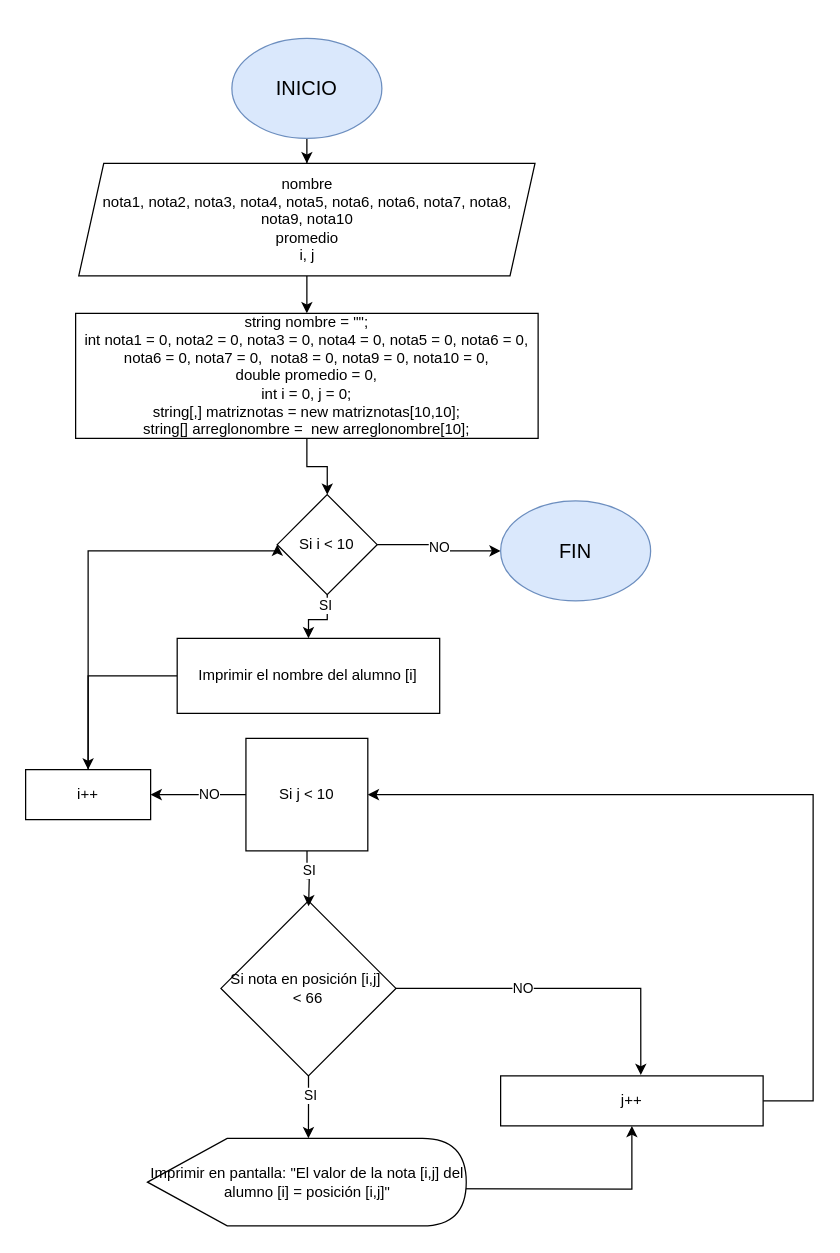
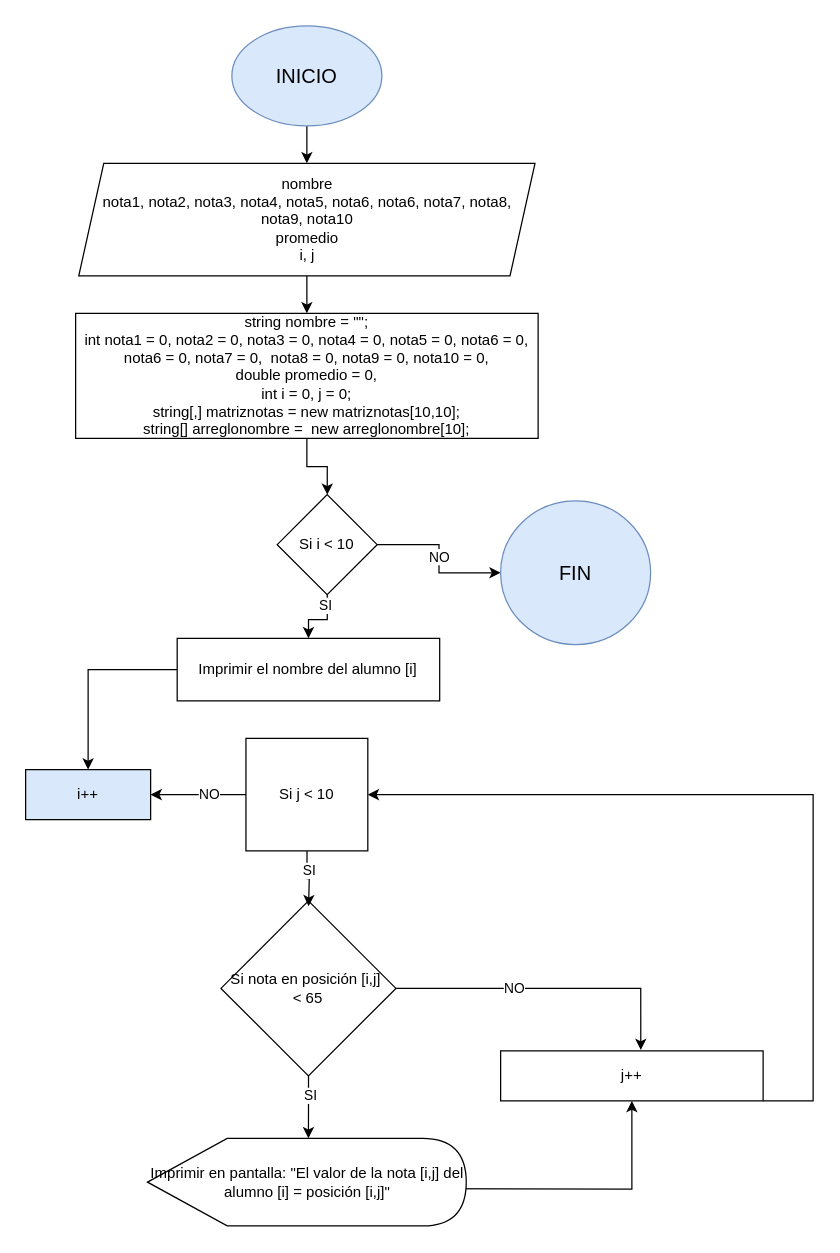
  <mxCell id="0" />
  <mxCell id="1" parent="0" />
  <mxCell id="2" style="edgeStyle=orthogonalEdgeStyle;rounded=0;orthogonalLoop=1;jettySize=auto;html=1;entryX=0.5;entryY=0;entryDx=0;entryDy=0;" parent="1" source="3" target="5" edge="1"><mxGeometry relative="1" as="geometry" /></mxCell>
- <mxCell id="3" value="&lt;font style=&quot;font-size: 16px;&quot;&gt;INICIO&lt;/font&gt;" style="ellipse;whiteSpace=wrap;html=1;fillColor=#dae8fc;strokeColor=#6c8ebf;" parent="1" vertex="1"><mxGeometry x="185" y="30" width="120" height="80" as="geometry" /></mxCell>
+ <mxCell id="3" value="&lt;font style=&quot;font-size: 16px;&quot;&gt;INICIO&lt;/font&gt;" style="ellipse;whiteSpace=wrap;html=1;fillColor=#dae8fc;strokeColor=#6c8ebf;" parent="1" vertex="1"><mxGeometry x="185" y="20" width="120" height="80" as="geometry" /></mxCell>
  <mxCell id="4" style="edgeStyle=orthogonalEdgeStyle;rounded=0;orthogonalLoop=1;jettySize=auto;html=1;entryX=0.5;entryY=0;entryDx=0;entryDy=0;" parent="1" source="5" target="7" edge="1"><mxGeometry relative="1" as="geometry" /></mxCell>
  <mxCell id="5" value="nombre&lt;div&gt;nota1, nota2, nota3, nota4, nota5, nota6, nota6, nota7, nota8, nota9, nota10&lt;/div&gt;&lt;div&gt;promedio&lt;/div&gt;&lt;div&gt;i, j&lt;/div&gt;" style="shape=parallelogram;perimeter=parallelogramPerimeter;whiteSpace=wrap;html=1;fixedSize=1;" parent="1" vertex="1"><mxGeometry x="62.5" y="130" width="365" height="90" as="geometry" /></mxCell>
  <mxCell id="6" style="edgeStyle=orthogonalEdgeStyle;rounded=0;orthogonalLoop=1;jettySize=auto;html=1;" parent="1" source="7" target="23" edge="1"><mxGeometry relative="1" as="geometry" /></mxCell>
  <mxCell id="7" value="string nombre = &quot;&quot;;&lt;div&gt;int nota1 = 0, nota2 = 0, nota3 = 0, nota4 = 0, nota5 = 0, nota6 = 0, nota6 = 0, nota7 = 0,&amp;nbsp; nota8 = 0, nota9 = 0, nota10 = 0,&lt;/div&gt;&lt;div&gt;double promedio = 0,&lt;/div&gt;&lt;div&gt;&lt;span style=&quot;background-color: transparent; color: light-dark(rgb(0, 0, 0), rgb(255, 255, 255));&quot;&gt;int i = 0, j = 0;&lt;/span&gt;&lt;/div&gt;&lt;div&gt;&lt;span style=&quot;background-color: transparent; color: light-dark(rgb(0, 0, 0), rgb(255, 255, 255));&quot;&gt;string[,] matriznotas = new matriznotas[10,10];&lt;br&gt;string[] arreglonombre =&amp;nbsp; new arreglonombre[10];&lt;/span&gt;&lt;/div&gt;" style="rounded=0;whiteSpace=wrap;html=1;" parent="1" vertex="1"><mxGeometry x="60" y="250" width="370" height="100" as="geometry" /></mxCell>
  <mxCell id="8" style="edgeStyle=orthogonalEdgeStyle;rounded=0;orthogonalLoop=1;jettySize=auto;html=1;" parent="1" source="9" target="25" edge="1"><mxGeometry relative="1" as="geometry" /></mxCell>
- <mxCell id="9" value="&lt;div&gt;Imprimir el nombre del alumno [i]&lt;/div&gt;" style="rounded=0;whiteSpace=wrap;html=1;" parent="1" vertex="1"><mxGeometry x="141.25" y="510" width="210" height="60" as="geometry" /></mxCell>
+ <mxCell id="9" value="&lt;div&gt;Imprimir el nombre del alumno [i]&lt;/div&gt;" style="rounded=0;whiteSpace=wrap;html=1;" parent="1" vertex="1"><mxGeometry x="141.25" y="510" width="210" height="50" as="geometry" /></mxCell>
  <mxCell id="10" style="edgeStyle=orthogonalEdgeStyle;rounded=0;orthogonalLoop=1;jettySize=auto;html=1;" parent="1" source="12" edge="1"><mxGeometry relative="1" as="geometry"><mxPoint x="246.25" y="910" as="targetPoint" /></mxGeometry></mxCell>
  <mxCell id="11" value="SI" style="edgeLabel;html=1;align=center;verticalAlign=middle;resizable=0;points=[];" parent="10" vertex="1" connectable="0"><mxGeometry x="-0.362" y="1" relative="1" as="geometry"><mxPoint as="offset" /></mxGeometry></mxCell>
- <mxCell id="12" value="Si nota en posición [i,j]&amp;nbsp;&lt;div&gt;&amp;lt; 66&lt;/div&gt;" style="rhombus;whiteSpace=wrap;html=1;" parent="1" vertex="1"><mxGeometry x="176.25" y="720" width="140" height="140" as="geometry" /></mxCell>
+ <mxCell id="12" value="Si nota en posición [i,j]&amp;nbsp;&lt;div&gt;&amp;lt; 65&lt;/div&gt;" style="rhombus;whiteSpace=wrap;html=1;" parent="1" vertex="1"><mxGeometry x="176.25" y="720" width="140" height="140" as="geometry" /></mxCell>
  <mxCell id="13" style="edgeStyle=orthogonalEdgeStyle;rounded=0;orthogonalLoop=1;jettySize=auto;html=1;" parent="1" target="15" edge="1"><mxGeometry relative="1" as="geometry"><mxPoint x="246.25" y="950" as="sourcePoint" /></mxGeometry></mxCell>
  <mxCell id="14" style="edgeStyle=orthogonalEdgeStyle;rounded=0;orthogonalLoop=1;jettySize=auto;html=1;entryX=1;entryY=0.5;entryDx=0;entryDy=0;" parent="1" source="15" target="18" edge="1"><mxGeometry relative="1" as="geometry"><Array as="points"><mxPoint x="650" y="880" /><mxPoint x="650" y="635" /></Array></mxGeometry></mxCell>
- <mxCell id="15" value="j++" style="rounded=0;whiteSpace=wrap;html=1;" parent="1" vertex="1"><mxGeometry x="400" y="860" width="210" height="40" as="geometry" /></mxCell>
+ <mxCell id="15" value="j++" style="rounded=0;whiteSpace=wrap;html=1;" parent="1" vertex="1"><mxGeometry x="400" y="840" width="210" height="40" as="geometry" /></mxCell>
  <mxCell id="16" style="edgeStyle=orthogonalEdgeStyle;rounded=0;orthogonalLoop=1;jettySize=auto;html=1;" parent="1" source="18" edge="1"><mxGeometry relative="1" as="geometry"><mxPoint x="120" y="635" as="targetPoint" /></mxGeometry></mxCell>
  <mxCell id="17" value="NO" style="edgeLabel;html=1;align=center;verticalAlign=middle;resizable=0;points=[];" parent="16" vertex="1" connectable="0"><mxGeometry x="-0.218" y="-1" relative="1" as="geometry"><mxPoint as="offset" /></mxGeometry></mxCell>
  <mxCell id="18" value="Si j &amp;lt; 10" style="whiteSpace=wrap;html=1;rounded=0;" parent="1" vertex="1"><mxGeometry x="196.25" y="590" width="97.5" height="90" as="geometry" /></mxCell>
  <mxCell id="19" style="edgeStyle=orthogonalEdgeStyle;rounded=0;orthogonalLoop=1;jettySize=auto;html=1;entryX=0.459;entryY=0.108;entryDx=0;entryDy=0;entryPerimeter=0;" parent="1" source="18" edge="1"><mxGeometry relative="1" as="geometry"><mxPoint x="246.39" y="724.32" as="targetPoint" /></mxGeometry></mxCell>
  <mxCell id="20" value="SI" style="edgeLabel;html=1;align=center;verticalAlign=middle;resizable=0;points=[];" parent="19" vertex="1" connectable="0"><mxGeometry x="-0.369" y="1" relative="1" as="geometry"><mxPoint as="offset" /></mxGeometry></mxCell>
  <mxCell id="21" style="edgeStyle=orthogonalEdgeStyle;rounded=0;orthogonalLoop=1;jettySize=auto;html=1;" parent="1" source="23" target="9" edge="1"><mxGeometry relative="1" as="geometry" /></mxCell>
  <mxCell id="22" value="SI" style="edgeLabel;html=1;align=center;verticalAlign=middle;resizable=0;points=[];" parent="21" vertex="1" connectable="0"><mxGeometry x="-0.643" y="-2" relative="1" as="geometry"><mxPoint as="offset" /></mxGeometry></mxCell>
  <mxCell id="23" value="Si i &amp;lt; 10" style="rhombus;whiteSpace=wrap;html=1;" parent="1" vertex="1"><mxGeometry x="221.25" y="395" width="80" height="80" as="geometry" /></mxCell>
- <mxCell id="24" style="edgeStyle=orthogonalEdgeStyle;rounded=0;orthogonalLoop=1;jettySize=auto;html=1;entryX=0;entryY=0.5;entryDx=0;entryDy=0;" parent="1" source="25" target="23" edge="1"><mxGeometry relative="1" as="geometry"><Array as="points"><mxPoint x="70" y="440" /></Array></mxGeometry></mxCell>
- <mxCell id="25" value="i++" style="rounded=0;whiteSpace=wrap;html=1;" parent="1" vertex="1"><mxGeometry x="20" y="615" width="100" height="40" as="geometry" /></mxCell>
+ <mxCell id="25" value="i++" style="rounded=0;whiteSpace=wrap;html=1;fillColor=#dae8fc;" parent="1" vertex="1"><mxGeometry x="20" y="615" width="100" height="40" as="geometry" /></mxCell>
  <mxCell id="26" style="edgeStyle=orthogonalEdgeStyle;rounded=0;orthogonalLoop=1;jettySize=auto;html=1;" parent="1" source="23" target="28" edge="1"><mxGeometry relative="1" as="geometry"><mxPoint x="396" y="436.87" as="targetPoint" /></mxGeometry></mxCell>
  <mxCell id="27" value="NO" style="edgeLabel;html=1;align=center;verticalAlign=middle;resizable=0;points=[];" parent="26" vertex="1" connectable="0"><mxGeometry x="-0.024" relative="1" as="geometry"><mxPoint as="offset" /></mxGeometry></mxCell>
- <mxCell id="28" value="&lt;font style=&quot;font-size: 16px;&quot;&gt;FIN&lt;/font&gt;" style="ellipse;whiteSpace=wrap;html=1;fillColor=#dae8fc;strokeColor=#6c8ebf;" parent="1" vertex="1"><mxGeometry x="400" y="400" width="120" height="80" as="geometry" /></mxCell>
+ <mxCell id="28" value="&lt;font style=&quot;font-size: 16px;&quot;&gt;FIN&lt;/font&gt;" style="ellipse;whiteSpace=wrap;html=1;fillColor=#dae8fc;strokeColor=#6c8ebf;" parent="1" vertex="1"><mxGeometry x="400" y="400" width="120" height="115" as="geometry" /></mxCell>
  <mxCell id="29" value="Imprimir en pantalla: &quot;El valor de la nota [i,j] del alumno [i] = posición [i,j]&quot;" style="shape=display;whiteSpace=wrap;html=1;" parent="1" vertex="1"><mxGeometry x="117.5" y="910" width="255" height="70" as="geometry" /></mxCell>
  <mxCell id="30" style="edgeStyle=orthogonalEdgeStyle;rounded=0;orthogonalLoop=1;jettySize=auto;html=1;entryX=0.534;entryY=-0.018;entryDx=0;entryDy=0;entryPerimeter=0;" parent="1" source="12" target="15" edge="1"><mxGeometry relative="1" as="geometry" /></mxCell>
  <mxCell id="31" value="NO" style="edgeLabel;html=1;align=center;verticalAlign=middle;resizable=0;points=[];" parent="30" vertex="1" connectable="0"><mxGeometry x="-0.235" y="1" relative="1" as="geometry"><mxPoint as="offset" /></mxGeometry></mxCell>
